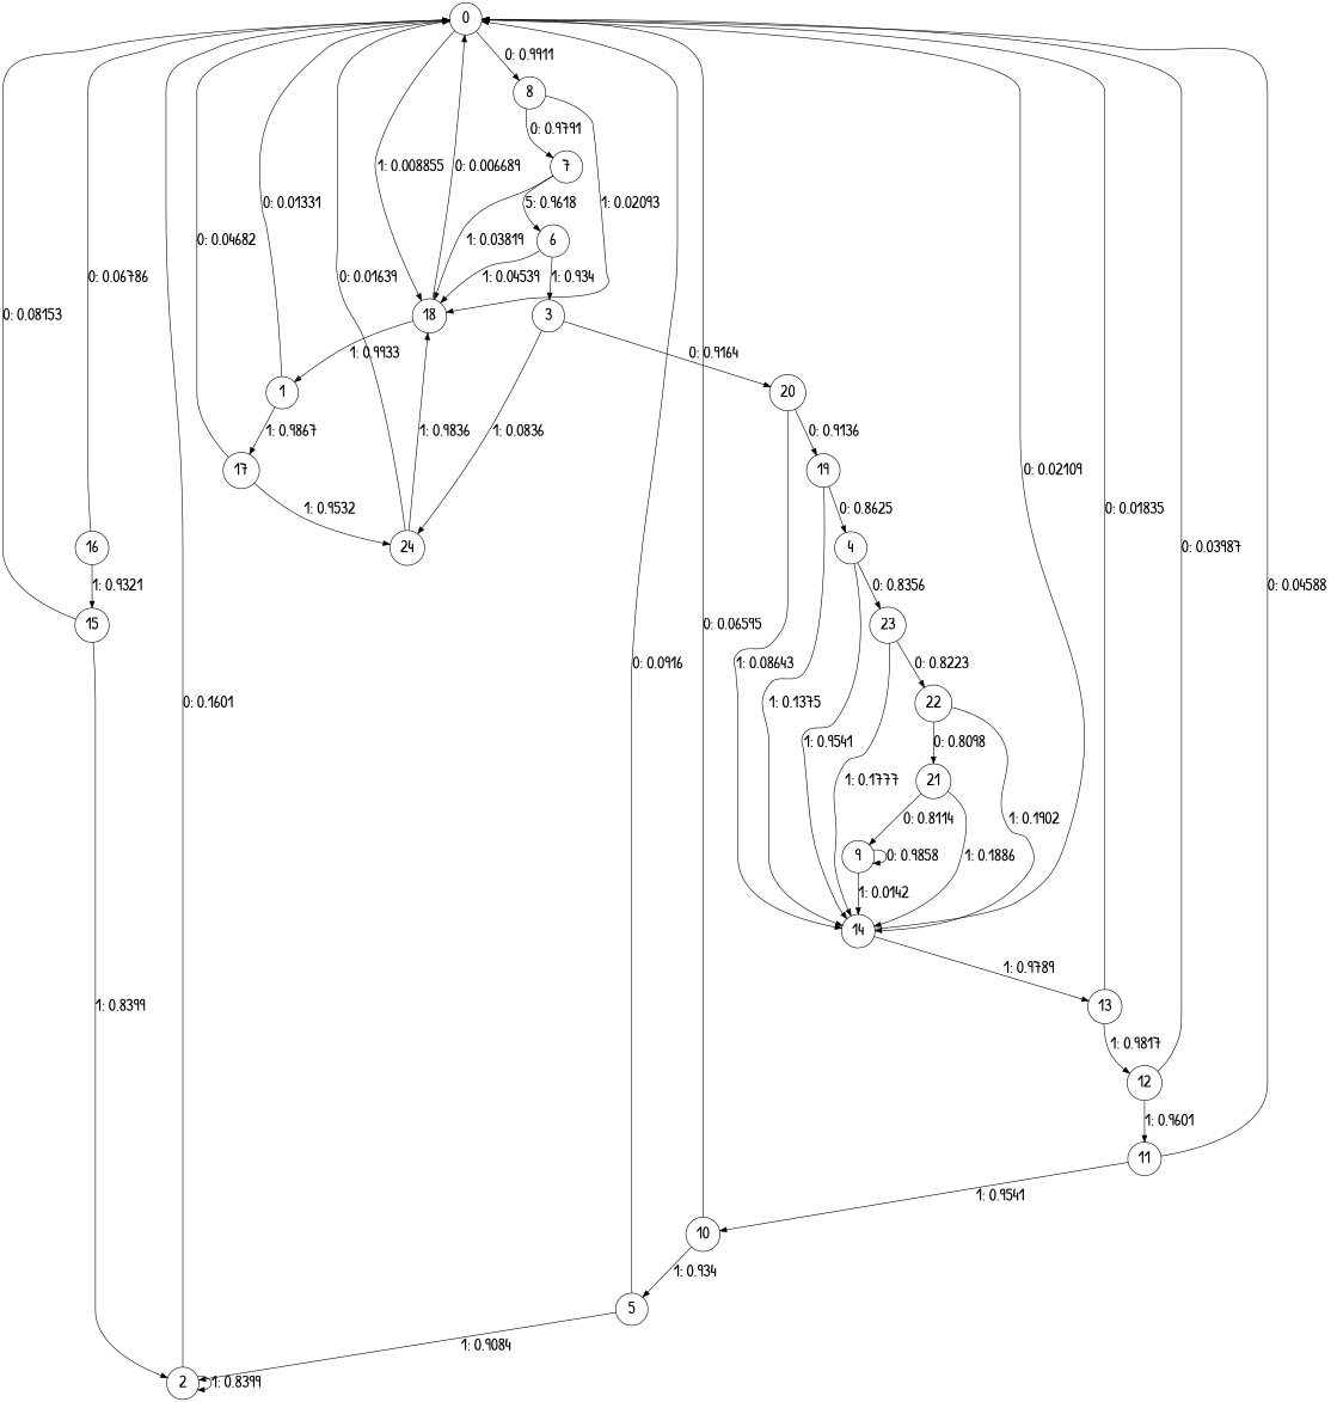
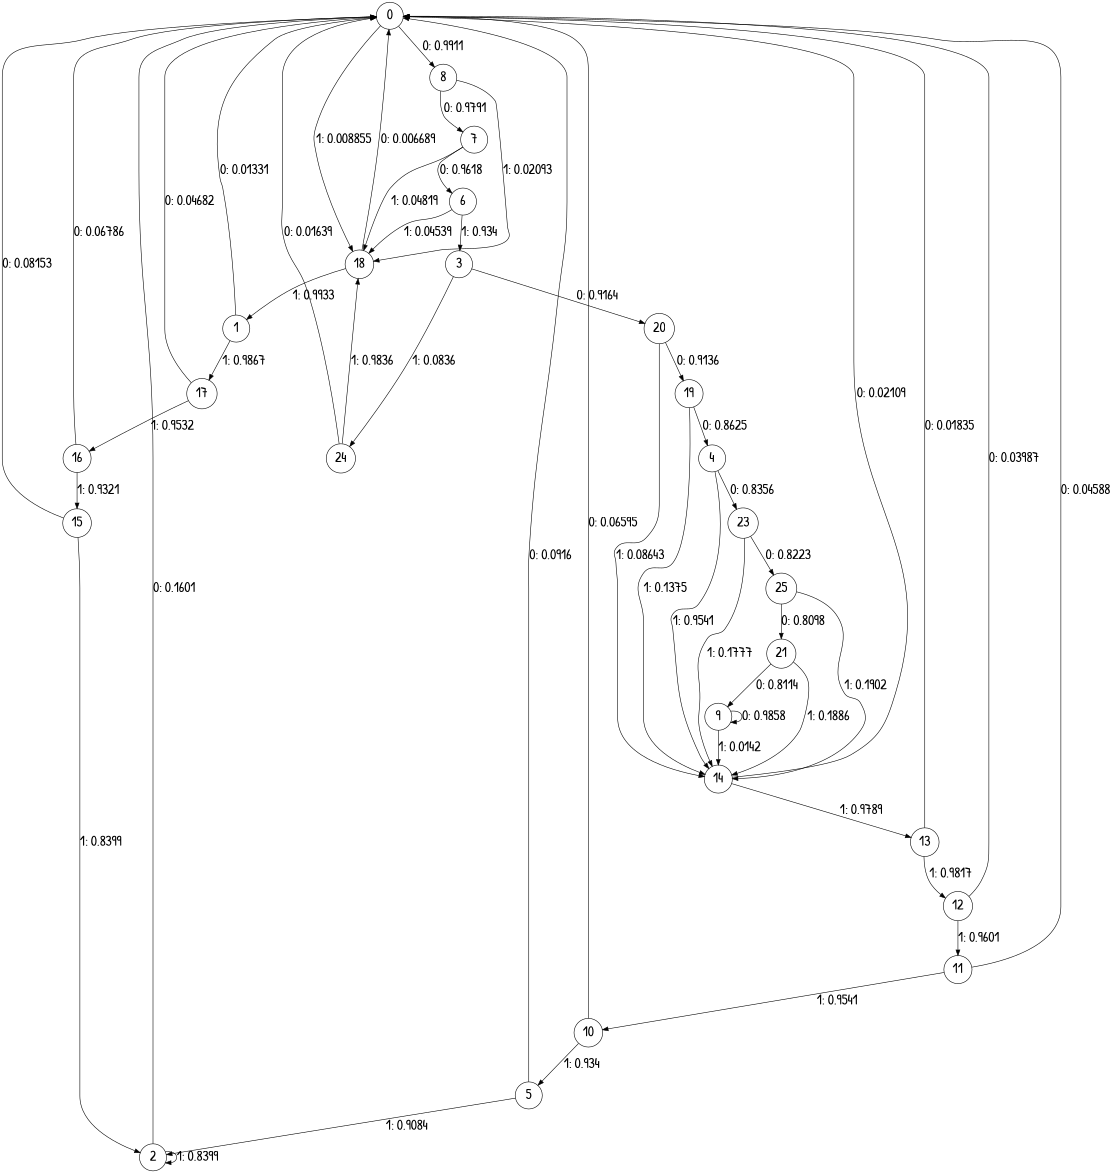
  digraph {
    fontname="Patrick Hand"
    node [fontname="Patrick Hand" fontsize=24 shape=circle]
    edge [fontname="Patrick Hand" fontsize=24]
    0
    8
    18
    7
    1
    6
    17
    16
    15
    2
    3
    20
    24
    14
    19
    13
    4
    23
-   22
+   22 [label=25]
    21
    12
    5
    9
    10
    11
    0 -> 8 [label="0: 0.9911   "]
    0 -> 18 [label="1: 0.008855  "]
    8 -> 18 [label="1: 0.02093  "]
    8 -> 7 [label="0: 0.9791   "]
    18 -> 0 [label="0: 0.006689  "]
    18 -> 1 [label="1: 0.9933   "]
-   7 -> 18 [label="1: 0.03819  "]
-   7 -> 6 [label="5: 0.9618   "]
+   7 -> 18 [label="1: 0.04819  "]
+   7 -> 6 [label="0: 0.9618   "]
    1 -> 0 [label="0: 0.01331  "]
    1 -> 17 [label="1: 0.9867   "]
    6 -> 18 [label="1: 0.04539  "]
    6 -> 3 [label="1: 0.934    "]
    17 -> 0 [label="0: 0.04682  "]
-   17 -> 24 [label="1: 0.9532   "]
+   17 -> 16 [label="1: 0.9532   "]
    16 -> 0 [label="0: 0.06786  "]
    16 -> 15 [label="1: 0.9321   "]
    15 -> 0 [label="0: 0.08153  "]
    15 -> 2 [label="1: 0.8399   "]
    2 -> 0 [label="0: 0.1601   "]
    2 -> 2 [label="1: 0.8399   "]
    3 -> 20 [label="0: 0.9164   "]
    3 -> 24 [label="1: 0.0836   "]
    20 -> 14 [label="1: 0.08643  "]
    20 -> 19 [label="0: 0.9136   "]
    24 -> 0 [label="0: 0.01639  "]
    24 -> 18 [label="1: 0.9836   "]
    14 -> 0 [label="0: 0.02109  "]
    14 -> 13 [label="1: 0.9789   "]
    19 -> 14 [label="1: 0.1375   "]
    19 -> 4 [label="0: 0.8625   "]
    13 -> 0 [label="0: 0.01835  "]
    13 -> 12 [label="1: 0.9817   "]
    4 -> 14 [label="1: 0.9541   "]
    4 -> 23 [label="0: 0.8356   "]
    23 -> 14 [label="1: 0.1777   "]
    23 -> 22 [label="0: 0.8223   "]
    22 -> 14 [label="1: 0.1902   "]
    22 -> 21 [label="0: 0.8098   "]
    21 -> 14 [label="1: 0.1886   "]
    21 -> 9 [label="0: 0.8114   "]
    12 -> 0 [label="0: 0.03987  "]
    12 -> 11 [label="1: 0.9601   "]
    5 -> 0 [label="0: 0.0916   "]
    5 -> 2 [label="1: 0.9084   "]
    9 -> 14 [label="1: 0.0142   "]
    9 -> 9 [label="0: 0.9858   "]
    10 -> 0 [label="0: 0.06595  "]
    10 -> 5 [label="1: 0.934    "]
    11 -> 0 [label="0: 0.04588  "]
    11 -> 10 [label="1: 0.9541   "]
  }
